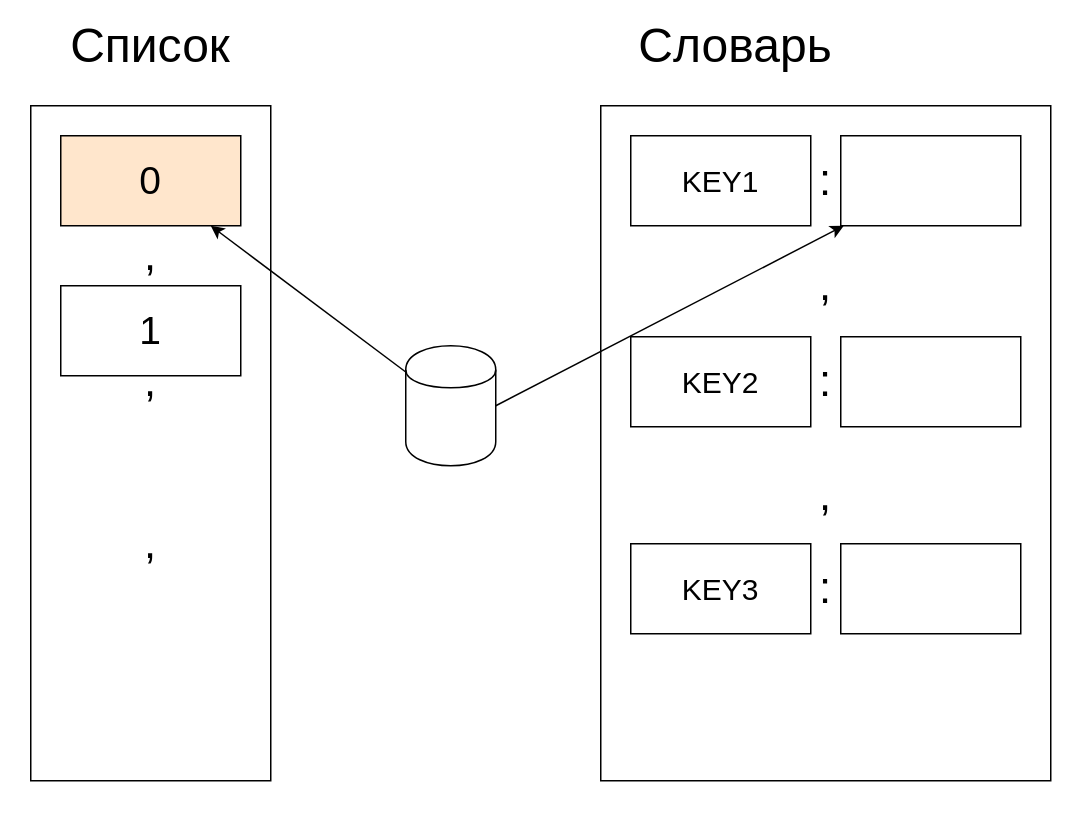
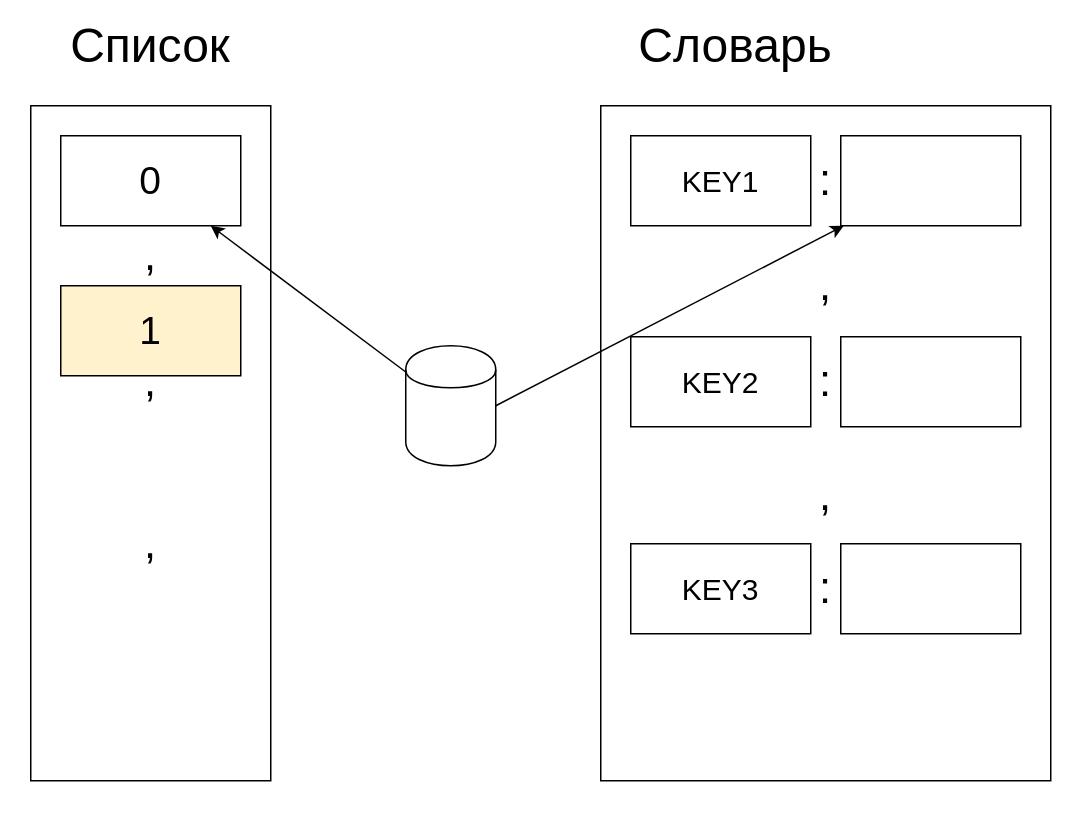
  <mxCell id="0" />
  <mxCell id="1" parent="0" />
  <mxCell id="2" value="" style="rounded=0;whiteSpace=wrap;html=1;" vertex="1" parent="1"><mxGeometry x="20" y="70" width="160" height="450" as="geometry" /></mxCell>
  <mxCell id="3" value="&lt;font style=&quot;font-size: 32px&quot;&gt;Список&lt;/font&gt;" style="text;html=1;strokeColor=none;fillColor=none;align=center;verticalAlign=middle;whiteSpace=wrap;rounded=0;" vertex="1" parent="1"><mxGeometry x="80" y="20" width="40" height="20" as="geometry" /></mxCell>
  <mxCell id="4" value="&lt;font style=&quot;font-size: 32px&quot;&gt;Словарь&lt;/font&gt;" style="text;html=1;strokeColor=none;fillColor=none;align=center;verticalAlign=middle;whiteSpace=wrap;rounded=0;" vertex="1" parent="1"><mxGeometry x="470" y="20" width="40" height="20" as="geometry" /></mxCell>
  <mxCell id="5" value="" style="rounded=0;whiteSpace=wrap;html=1;" vertex="1" parent="1"><mxGeometry x="400" y="70" width="300" height="450" as="geometry" /></mxCell>
- <mxCell id="6" value="&lt;font style=&quot;font-size: 26px&quot;&gt;0&lt;/font&gt;" style="rounded=0;whiteSpace=wrap;html=1;fillColor=#ffe6cc;" vertex="1" parent="1"><mxGeometry x="40" y="90" width="120" height="60" as="geometry" /></mxCell>
- <mxCell id="7" value="&lt;font style=&quot;font-size: 26px&quot;&gt;1&lt;/font&gt;" style="rounded=0;whiteSpace=wrap;html=1;" vertex="1" parent="1"><mxGeometry x="40" y="190" width="120" height="60" as="geometry" /></mxCell>
+ <mxCell id="6" value="&lt;font style=&quot;font-size: 26px&quot;&gt;0&lt;/font&gt;" style="rounded=0;whiteSpace=wrap;html=1;" vertex="1" parent="1"><mxGeometry x="40" y="90" width="120" height="60" as="geometry" /></mxCell>
+ <mxCell id="7" value="&lt;font style=&quot;font-size: 26px&quot;&gt;1&lt;/font&gt;" style="rounded=0;whiteSpace=wrap;html=1;fillColor=#fff2cc;" vertex="1" parent="1"><mxGeometry x="40" y="190" width="120" height="60" as="geometry" /></mxCell>
  <mxCell id="8" value="" style="shape=cylinder;whiteSpace=wrap;html=1;boundedLbl=1;backgroundOutline=1;" vertex="1" parent="1"><mxGeometry x="270" y="230" width="60" height="80" as="geometry" /></mxCell>
  <mxCell id="9" value="" style="endArrow=classic;html=1;" edge="1" parent="1" source="8" target="6"><mxGeometry width="50" height="50" relative="1" as="geometry"><mxPoint x="20" y="590" as="sourcePoint" /><mxPoint x="70" y="540" as="targetPoint" /></mxGeometry></mxCell>
  <mxCell id="10" value="&lt;font style=&quot;font-size: 20px&quot;&gt;KEY1&lt;/font&gt;" style="rounded=0;whiteSpace=wrap;html=1;" vertex="1" parent="1"><mxGeometry x="420" y="90" width="120" height="60" as="geometry" /></mxCell>
  <mxCell id="11" value="" style="rounded=0;whiteSpace=wrap;html=1;" vertex="1" parent="1"><mxGeometry x="560" y="90" width="120" height="60" as="geometry" /></mxCell>
  <mxCell id="12" value="&lt;font style=&quot;font-size: 29px&quot;&gt;:&lt;/font&gt;" style="text;html=1;strokeColor=none;fillColor=none;align=center;verticalAlign=middle;whiteSpace=wrap;rounded=0;" vertex="1" parent="1"><mxGeometry x="530" y="110" width="40" height="20" as="geometry" /></mxCell>
  <mxCell id="13" value="&lt;font style=&quot;font-size: 29px&quot;&gt;,&lt;/font&gt;" style="text;html=1;strokeColor=none;fillColor=none;align=center;verticalAlign=middle;whiteSpace=wrap;rounded=0;" vertex="1" parent="1"><mxGeometry x="80" y="160" width="40" height="20" as="geometry" /></mxCell>
  <mxCell id="14" value="&lt;font style=&quot;font-size: 29px&quot;&gt;,&lt;/font&gt;" style="text;html=1;strokeColor=none;fillColor=none;align=center;verticalAlign=middle;whiteSpace=wrap;rounded=0;" vertex="1" parent="1"><mxGeometry x="80" y="242" width="40" height="24" as="geometry" /></mxCell>
  <mxCell id="15" value="&lt;font style=&quot;font-size: 29px&quot;&gt;,&lt;/font&gt;" style="text;html=1;strokeColor=none;fillColor=none;align=center;verticalAlign=middle;whiteSpace=wrap;rounded=0;" vertex="1" parent="1"><mxGeometry x="80" y="350" width="40" height="24" as="geometry" /></mxCell>
  <mxCell id="16" value="" style="endArrow=classic;html=1;exitX=1;exitY=0.5;exitDx=0;exitDy=0;" edge="1" parent="1" source="8" target="11"><mxGeometry width="50" height="50" relative="1" as="geometry"><mxPoint x="20" y="590" as="sourcePoint" /><mxPoint x="70" y="540" as="targetPoint" /></mxGeometry></mxCell>
  <mxCell id="17" value="&lt;font style=&quot;font-size: 20px&quot;&gt;KEY2&lt;/font&gt;" style="rounded=0;whiteSpace=wrap;html=1;" vertex="1" parent="1"><mxGeometry x="420" y="224" width="120" height="60" as="geometry" /></mxCell>
  <mxCell id="18" value="" style="rounded=0;whiteSpace=wrap;html=1;" vertex="1" parent="1"><mxGeometry x="560" y="224" width="120" height="60" as="geometry" /></mxCell>
  <mxCell id="19" value="&lt;font style=&quot;font-size: 29px&quot;&gt;:&lt;/font&gt;" style="text;html=1;strokeColor=none;fillColor=none;align=center;verticalAlign=middle;whiteSpace=wrap;rounded=0;" vertex="1" parent="1"><mxGeometry x="530" y="244" width="40" height="20" as="geometry" /></mxCell>
  <mxCell id="20" value="&lt;font style=&quot;font-size: 20px&quot;&gt;KEY3&lt;/font&gt;" style="rounded=0;whiteSpace=wrap;html=1;" vertex="1" parent="1"><mxGeometry x="420" y="362" width="120" height="60" as="geometry" /></mxCell>
  <mxCell id="21" value="" style="rounded=0;whiteSpace=wrap;html=1;" vertex="1" parent="1"><mxGeometry x="560" y="362" width="120" height="60" as="geometry" /></mxCell>
  <mxCell id="22" value="&lt;font style=&quot;font-size: 29px&quot;&gt;:&lt;/font&gt;" style="text;html=1;strokeColor=none;fillColor=none;align=center;verticalAlign=middle;whiteSpace=wrap;rounded=0;" vertex="1" parent="1"><mxGeometry x="530" y="382" width="40" height="20" as="geometry" /></mxCell>
  <mxCell id="23" value="&lt;font style=&quot;font-size: 29px&quot;&gt;,&lt;/font&gt;" style="text;html=1;strokeColor=none;fillColor=none;align=center;verticalAlign=middle;whiteSpace=wrap;rounded=0;" vertex="1" parent="1"><mxGeometry x="530" y="180" width="40" height="20" as="geometry" /></mxCell>
  <mxCell id="24" value="&lt;font style=&quot;font-size: 29px&quot;&gt;,&lt;/font&gt;" style="text;html=1;strokeColor=none;fillColor=none;align=center;verticalAlign=middle;whiteSpace=wrap;rounded=0;" vertex="1" parent="1"><mxGeometry x="530" y="320" width="40" height="20" as="geometry" /></mxCell>
